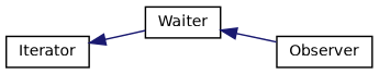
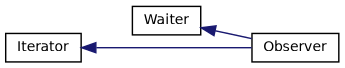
  digraph {
    rankdir=LR
    node [color=black fillcolor=white fontname=Helvetica fontsize=10 shape=record style=filled]
    edge [color=midnightblue dir=back fontname=Helvetica fontsize=10 labelfontname=Helvetica labelfontsize=10 style=solid]
    n1 [height=0.2 label=Iterator width=0.4]
    n2 [height=0.2 label=Waiter width=0.4]
    n3 [height=0.2 label=Observer width=0.4]
-   n1 -> n2
+   n1 -> n3
    n2 -> n3
  }
